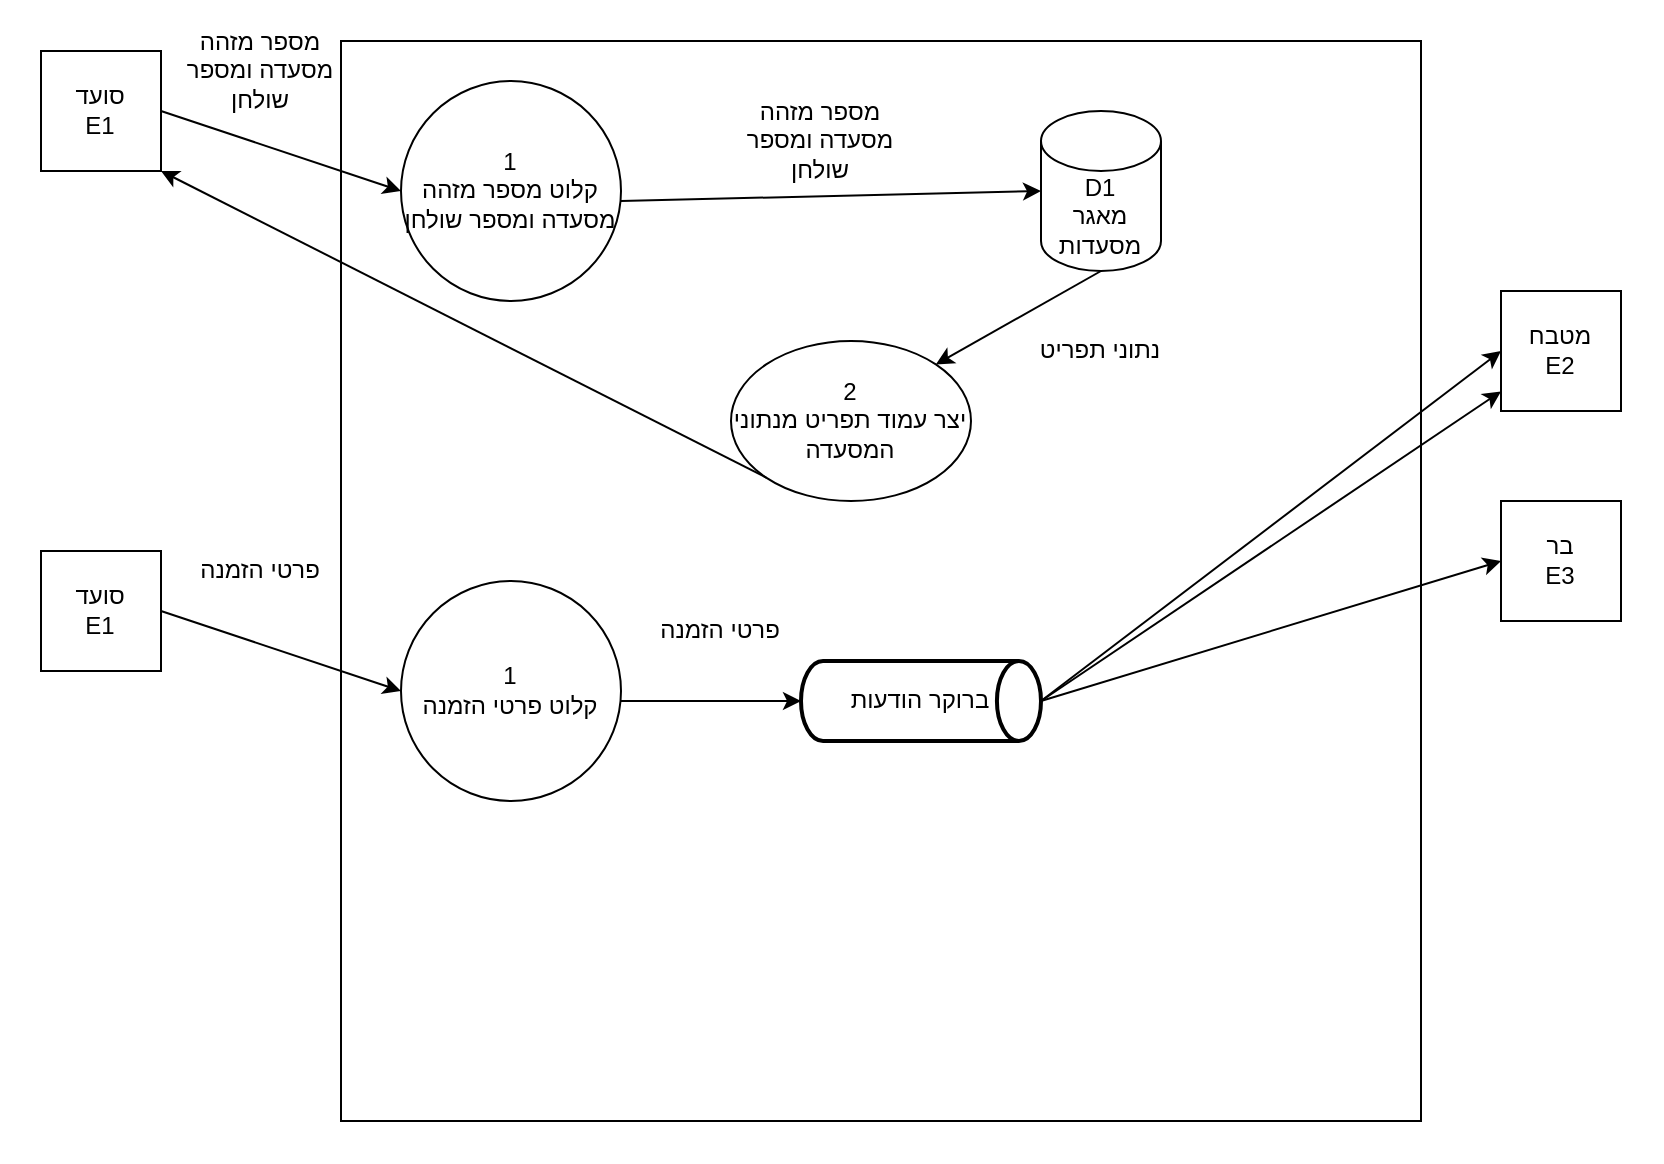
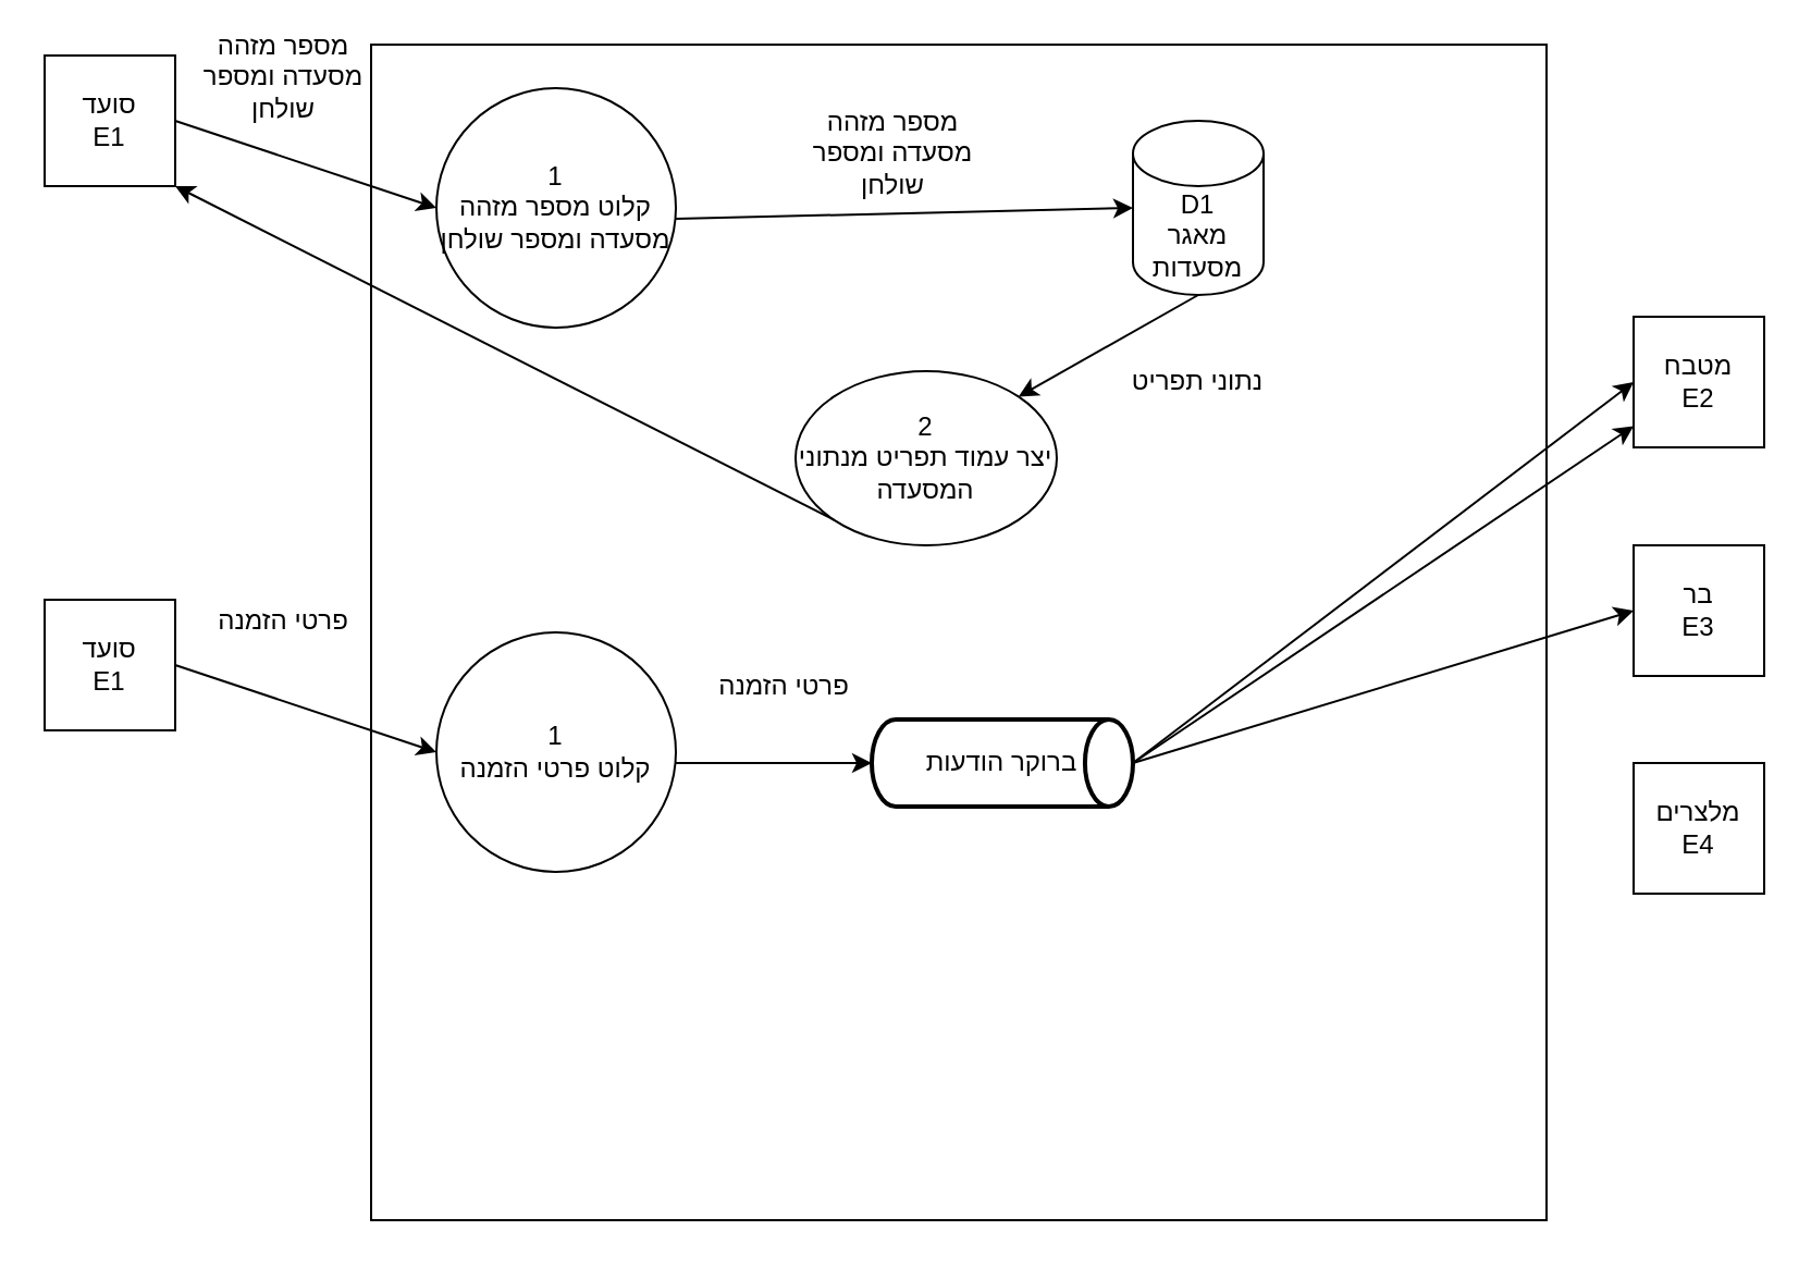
  <mxCell id="0" />
  <mxCell id="1" parent="0" />
  <mxCell id="2" value="" style="whiteSpace=wrap;html=1;aspect=fixed;" vertex="1" parent="1"><mxGeometry x="170" y="20" width="540" height="540" as="geometry" /></mxCell>
  <mxCell id="3" value="סועד&lt;br&gt;E1" style="whiteSpace=wrap;html=1;aspect=fixed;" vertex="1" parent="1"><mxGeometry x="20" y="25" width="60" height="60" as="geometry" /></mxCell>
  <mxCell id="4" value="" style="endArrow=classic;html=1;rounded=0;exitX=1;exitY=0.5;exitDx=0;exitDy=0;entryX=0;entryY=0.5;entryDx=0;entryDy=0;" edge="1" parent="1" source="3" target="5"><mxGeometry width="50" height="50" relative="1" as="geometry"><mxPoint x="410" y="300" as="sourcePoint" /><mxPoint x="460" y="250" as="targetPoint" /></mxGeometry></mxCell>
  <mxCell id="5" value="1&lt;br&gt;קלוט מספר מזהה &lt;br&gt;מסעדה ומספר שולחן" style="ellipse;whiteSpace=wrap;html=1;aspect=fixed;" vertex="1" parent="1"><mxGeometry x="200" y="40" width="110" height="110" as="geometry" /></mxCell>
  <mxCell id="6" value="מספר מזהה מסעדה ומספר שולחן" style="text;html=1;strokeColor=none;fillColor=none;align=center;verticalAlign=middle;whiteSpace=wrap;rounded=0;" vertex="1" parent="1"><mxGeometry x="80" y="20" width="100" height="30" as="geometry" /></mxCell>
  <mxCell id="7" value="D1&lt;br&gt;מאגר מסעדות" style="shape=cylinder3;whiteSpace=wrap;html=1;boundedLbl=1;backgroundOutline=1;size=15;" vertex="1" parent="1"><mxGeometry x="520" y="55" width="60" height="80" as="geometry" /></mxCell>
  <mxCell id="8" value="" style="endArrow=classic;html=1;rounded=0;exitX=1;exitY=0.5;exitDx=0;exitDy=0;entryX=0;entryY=0.5;entryDx=0;entryDy=0;entryPerimeter=0;" edge="1" parent="1" target="7"><mxGeometry width="50" height="50" relative="1" as="geometry"><mxPoint x="310" y="100" as="sourcePoint" /><mxPoint x="420" y="135" as="targetPoint" /></mxGeometry></mxCell>
  <mxCell id="9" value="מספר מזהה מסעדה ומספר שולחן" style="text;html=1;strokeColor=none;fillColor=none;align=center;verticalAlign=middle;whiteSpace=wrap;rounded=0;" vertex="1" parent="1"><mxGeometry x="360" y="55" width="100" height="30" as="geometry" /></mxCell>
  <mxCell id="10" value="2&lt;br&gt;יצר עמוד תפריט מנתוני המסעדה" style="ellipse;whiteSpace=wrap;html=1;" vertex="1" parent="1"><mxGeometry x="365" y="170" width="120" height="80" as="geometry" /></mxCell>
  <mxCell id="11" value="" style="endArrow=classic;html=1;rounded=0;exitX=0.5;exitY=1;exitDx=0;exitDy=0;exitPerimeter=0;entryX=1;entryY=0;entryDx=0;entryDy=0;" edge="1" parent="1" source="7" target="10"><mxGeometry width="50" height="50" relative="1" as="geometry"><mxPoint x="410" y="260" as="sourcePoint" /><mxPoint x="460" y="210" as="targetPoint" /></mxGeometry></mxCell>
  <mxCell id="12" value="נתוני תפריט" style="text;html=1;strokeColor=none;fillColor=none;align=center;verticalAlign=middle;whiteSpace=wrap;rounded=0;" vertex="1" parent="1"><mxGeometry x="500" y="160" width="100" height="30" as="geometry" /></mxCell>
  <mxCell id="13" value="" style="endArrow=classic;html=1;rounded=0;entryX=1;entryY=1;entryDx=0;entryDy=0;exitX=0;exitY=1;exitDx=0;exitDy=0;" edge="1" parent="1" source="10" target="3"><mxGeometry width="50" height="50" relative="1" as="geometry"><mxPoint x="410" y="260" as="sourcePoint" /><mxPoint x="460" y="210" as="targetPoint" /></mxGeometry></mxCell>
  <mxCell id="14" value="מטבח&lt;br&gt;E2" style="whiteSpace=wrap;html=1;aspect=fixed;" vertex="1" parent="1"><mxGeometry x="750" y="145" width="60" height="60" as="geometry" /></mxCell>
  <mxCell id="15" value="בר&lt;br&gt;E3" style="whiteSpace=wrap;html=1;aspect=fixed;" vertex="1" parent="1"><mxGeometry x="750" y="250" width="60" height="60" as="geometry" /></mxCell>
+ <mxCell id="16" value="מלצרים&lt;br&gt;E4" style="whiteSpace=wrap;html=1;aspect=fixed;" vertex="1" parent="1"><mxGeometry x="750" y="350" width="60" height="60" as="geometry" /></mxCell>
  <mxCell id="17" value="סועד&lt;br&gt;E1" style="whiteSpace=wrap;html=1;aspect=fixed;" vertex="1" parent="1"><mxGeometry x="20" y="275" width="60" height="60" as="geometry" /></mxCell>
  <mxCell id="18" value="" style="endArrow=classic;html=1;rounded=0;exitX=1;exitY=0.5;exitDx=0;exitDy=0;entryX=0;entryY=0.5;entryDx=0;entryDy=0;" edge="1" parent="1" source="17" target="19"><mxGeometry width="50" height="50" relative="1" as="geometry"><mxPoint x="410" y="550" as="sourcePoint" /><mxPoint x="460" y="500" as="targetPoint" /></mxGeometry></mxCell>
  <mxCell id="19" value="1&lt;br&gt;קלוט פרטי הזמנה" style="ellipse;whiteSpace=wrap;html=1;aspect=fixed;" vertex="1" parent="1"><mxGeometry x="200" y="290" width="110" height="110" as="geometry" /></mxCell>
  <mxCell id="20" value="פרטי הזמנה" style="text;html=1;strokeColor=none;fillColor=none;align=center;verticalAlign=middle;whiteSpace=wrap;rounded=0;" vertex="1" parent="1"><mxGeometry x="80" y="270" width="100" height="30" as="geometry" /></mxCell>
  <mxCell id="21" value="" style="endArrow=classic;html=1;rounded=0;exitX=1;exitY=0.5;exitDx=0;exitDy=0;" edge="1" parent="1"><mxGeometry width="50" height="50" relative="1" as="geometry"><mxPoint x="310" y="350" as="sourcePoint" /><mxPoint x="400" y="350" as="targetPoint" /></mxGeometry></mxCell>
  <mxCell id="22" value="פרטי הזמנה" style="text;html=1;strokeColor=none;fillColor=none;align=center;verticalAlign=middle;whiteSpace=wrap;rounded=0;" vertex="1" parent="1"><mxGeometry x="310" y="300" width="100" height="30" as="geometry" /></mxCell>
  <mxCell id="23" value="" style="endArrow=classic;html=1;rounded=0;entryX=0;entryY=0.5;entryDx=0;entryDy=0;" edge="1" parent="1" target="14"><mxGeometry width="50" height="50" relative="1" as="geometry"><mxPoint x="520" y="350" as="sourcePoint" /><mxPoint x="460" y="220" as="targetPoint" /></mxGeometry></mxCell>
  <mxCell id="24" value="" style="endArrow=classic;html=1;rounded=0;exitX=1;exitY=0.5;exitDx=0;exitDy=0;exitPerimeter=0;entryX=0;entryY=0.5;entryDx=0;entryDy=0;" edge="1" parent="1" source="26" target="15"><mxGeometry width="50" height="50" relative="1" as="geometry"><mxPoint x="580" y="345" as="sourcePoint" /><mxPoint x="460" y="220" as="targetPoint" /></mxGeometry></mxCell>
  <mxCell id="25" value="" style="endArrow=classic;html=1;rounded=0;exitX=1;exitY=0.5;exitDx=0;exitDy=0;exitPerimeter=0;" edge="1" parent="1" source="26" target="14"><mxGeometry width="50" height="50" relative="1" as="geometry"><mxPoint x="580" y="345" as="sourcePoint" /><mxPoint x="620" y="230" as="targetPoint" /></mxGeometry></mxCell>
  <mxCell id="26" value="ברוקר הודעות" style="strokeWidth=2;html=1;shape=mxgraph.flowchart.direct_data;whiteSpace=wrap;" vertex="1" parent="1"><mxGeometry x="400" y="330" width="120" height="40" as="geometry" /></mxCell>
